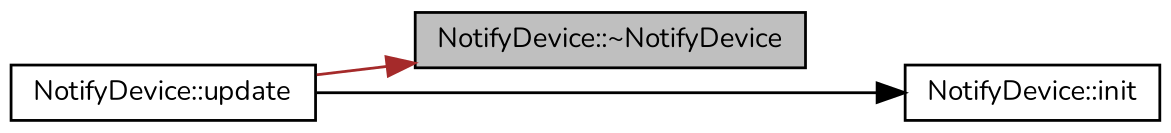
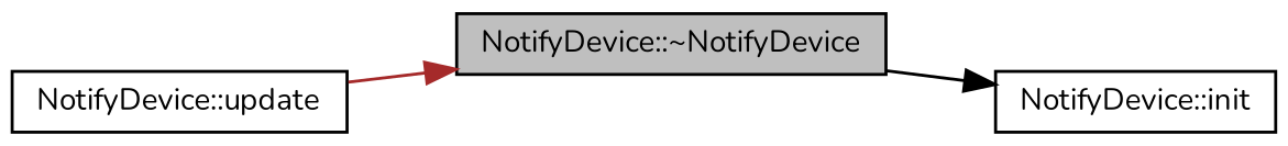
  digraph {
    fontname=Nunito
    rankdir=LR
    node [color=black fillcolor=white fontname=Nunito fontsize=10 shape=record style=filled]
    edge [fontname=Nunito fontsize=10 labelfontname=Helvetica labelfontsize=10 style=solid]
    n1 [fillcolor=grey75 fontcolor=black height=0.2 label="NotifyDevice::~NotifyDevice" width=0.4]
    n2 [height=0.2 label="NotifyDevice::init" width=0.4]
    n3 [height=0.2 label="NotifyDevice::update" width=0.4]
-   n3 -> n2 [color=black]
+   n1 -> n2 [color=black]
    n3 -> n1 [color=brown]
  }
